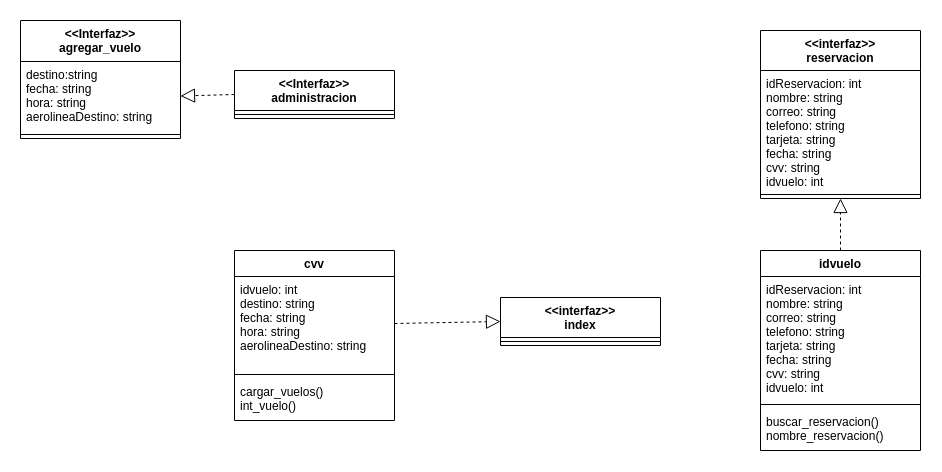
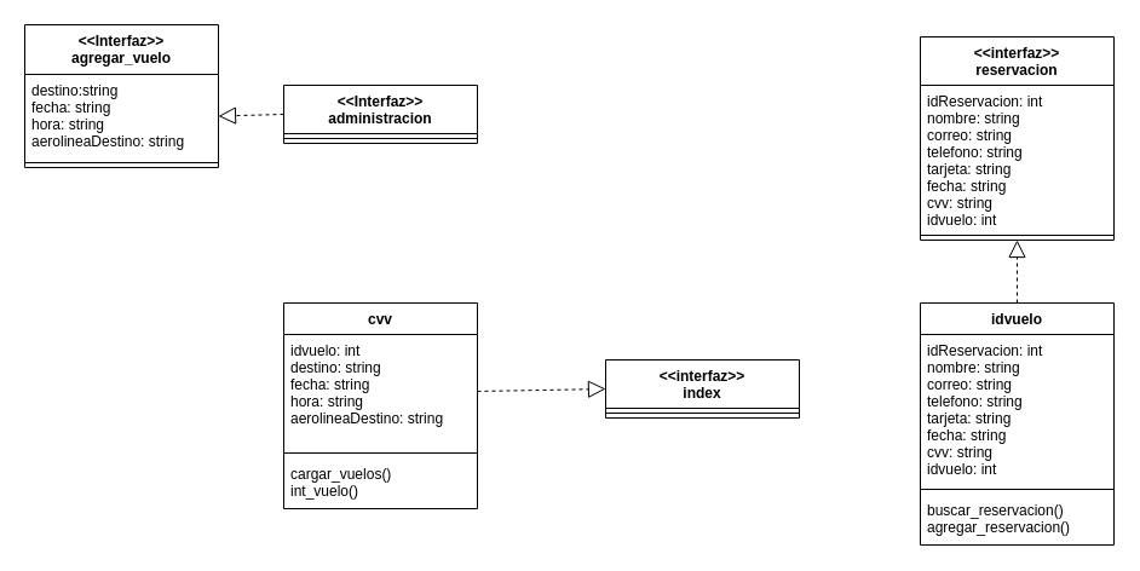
  <mxCell id="0" />
  <mxCell id="1" parent="0" />
  <mxCell id="2" value="cvv" style="swimlane;fontStyle=1;align=center;verticalAlign=top;childLayout=stackLayout;horizontal=1;startSize=26;horizontalStack=0;resizeParent=1;resizeParentMax=0;resizeLast=0;collapsible=1;marginBottom=0;" vertex="1" parent="1"><mxGeometry x="234" y="250" width="160" height="170" as="geometry" /></mxCell>
  <mxCell id="3" value="idvuelo: int&#10;destino: string&#10;fecha: string&#10;hora: string&#10;aerolineaDestino: string&#10;" style="text;strokeColor=none;fillColor=none;align=left;verticalAlign=top;spacingLeft=4;spacingRight=4;overflow=hidden;rotatable=0;points=[[0,0.5],[1,0.5]];portConstraint=eastwest;" vertex="1" parent="2"><mxGeometry y="26" width="160" height="94" as="geometry" /></mxCell>
  <mxCell id="4" value="" style="line;strokeWidth=1;fillColor=none;align=left;verticalAlign=middle;spacingTop=-1;spacingLeft=3;spacingRight=3;rotatable=0;labelPosition=right;points=[];portConstraint=eastwest;" vertex="1" parent="2"><mxGeometry y="120" width="160" height="8" as="geometry" /></mxCell>
  <mxCell id="5" value="cargar_vuelos()&#10;int_vuelo()" style="text;strokeColor=none;fillColor=none;align=left;verticalAlign=top;spacingLeft=4;spacingRight=4;overflow=hidden;rotatable=0;points=[[0,0.5],[1,0.5]];portConstraint=eastwest;" vertex="1" parent="2"><mxGeometry y="128" width="160" height="42" as="geometry" /></mxCell>
  <mxCell id="6" value="&lt;&lt;Interfaz&gt;&gt;&#10;administracion" style="swimlane;fontStyle=1;align=center;verticalAlign=top;childLayout=stackLayout;horizontal=1;startSize=40;horizontalStack=0;resizeParent=1;resizeParentMax=0;resizeLast=0;collapsible=1;marginBottom=0;" vertex="1" parent="1"><mxGeometry x="234" y="70" width="160" height="48" as="geometry" /></mxCell>
  <mxCell id="7" value="" style="line;strokeWidth=1;fillColor=none;align=left;verticalAlign=middle;spacingTop=-1;spacingLeft=3;spacingRight=3;rotatable=0;labelPosition=right;points=[];portConstraint=eastwest;" vertex="1" parent="6"><mxGeometry y="40" width="160" height="8" as="geometry" /></mxCell>
  <mxCell id="8" value="&lt;&lt;Interfaz&gt;&gt;&#10;agregar_vuelo" style="swimlane;fontStyle=1;align=center;verticalAlign=top;childLayout=stackLayout;horizontal=1;startSize=41;horizontalStack=0;resizeParent=1;resizeParentMax=0;resizeLast=0;collapsible=1;marginBottom=0;" vertex="1" parent="1"><mxGeometry x="20" y="20" width="160" height="118" as="geometry" /></mxCell>
  <mxCell id="9" value="destino:string&#10;fecha: string&#10;hora: string&#10;aerolineaDestino: string" style="text;strokeColor=none;fillColor=none;align=left;verticalAlign=top;spacingLeft=4;spacingRight=4;overflow=hidden;rotatable=0;points=[[0,0.5],[1,0.5]];portConstraint=eastwest;" vertex="1" parent="8"><mxGeometry y="41" width="160" height="69" as="geometry" /></mxCell>
  <mxCell id="10" value="" style="line;strokeWidth=1;fillColor=none;align=left;verticalAlign=middle;spacingTop=-1;spacingLeft=3;spacingRight=3;rotatable=0;labelPosition=right;points=[];portConstraint=eastwest;" vertex="1" parent="8"><mxGeometry y="110" width="160" height="8" as="geometry" /></mxCell>
  <mxCell id="11" value="" style="endArrow=block;dashed=1;endFill=0;endSize=12;html=1;rounded=0;exitX=0;exitY=0.5;exitDx=0;exitDy=0;entryX=1;entryY=0.5;entryDx=0;entryDy=0;" edge="1" parent="1" source="6" target="9"><mxGeometry width="160" relative="1" as="geometry"><mxPoint x="310" y="170" as="sourcePoint" /><mxPoint x="470" y="170" as="targetPoint" /></mxGeometry></mxCell>
  <mxCell id="12" value="idvuelo" style="swimlane;fontStyle=1;align=center;verticalAlign=top;childLayout=stackLayout;horizontal=1;startSize=26;horizontalStack=0;resizeParent=1;resizeParentMax=0;resizeLast=0;collapsible=1;marginBottom=0;" vertex="1" parent="1"><mxGeometry x="760" y="250" width="160" height="200" as="geometry" /></mxCell>
  <mxCell id="13" value="idReservacion: int&#10;nombre: string&#10;correo: string&#10;telefono: string&#10;tarjeta: string&#10;fecha: string&#10;cvv: string&#10;idvuelo: int" style="text;strokeColor=none;fillColor=none;align=left;verticalAlign=top;spacingLeft=4;spacingRight=4;overflow=hidden;rotatable=0;points=[[0,0.5],[1,0.5]];portConstraint=eastwest;" vertex="1" parent="12"><mxGeometry y="26" width="160" height="124" as="geometry" /></mxCell>
  <mxCell id="14" value="" style="line;strokeWidth=1;fillColor=none;align=left;verticalAlign=middle;spacingTop=-1;spacingLeft=3;spacingRight=3;rotatable=0;labelPosition=right;points=[];portConstraint=eastwest;" vertex="1" parent="12"><mxGeometry y="150" width="160" height="8" as="geometry" /></mxCell>
- <mxCell id="15" value="buscar_reservacion()&#10;nombre_reservacion()" style="text;strokeColor=none;fillColor=none;align=left;verticalAlign=top;spacingLeft=4;spacingRight=4;overflow=hidden;rotatable=0;points=[[0,0.5],[1,0.5]];portConstraint=eastwest;" vertex="1" parent="12"><mxGeometry y="158" width="160" height="42" as="geometry" /></mxCell>
+ <mxCell id="15" value="buscar_reservacion()&#10;agregar_reservacion()" style="text;strokeColor=none;fillColor=none;align=left;verticalAlign=top;spacingLeft=4;spacingRight=4;overflow=hidden;rotatable=0;points=[[0,0.5],[1,0.5]];portConstraint=eastwest;" vertex="1" parent="12"><mxGeometry y="158" width="160" height="42" as="geometry" /></mxCell>
  <mxCell id="16" value="&lt;&lt;interfaz&gt;&gt;&#10;reservacion" style="swimlane;fontStyle=1;align=center;verticalAlign=top;childLayout=stackLayout;horizontal=1;startSize=40;horizontalStack=0;resizeParent=1;resizeParentMax=0;resizeLast=0;collapsible=1;marginBottom=0;" vertex="1" parent="1"><mxGeometry x="760" y="30" width="160" height="168" as="geometry" /></mxCell>
  <mxCell id="17" value="idReservacion: int&#10;nombre: string&#10;correo: string&#10;telefono: string&#10;tarjeta: string&#10;fecha: string&#10;cvv: string&#10;idvuelo: int" style="text;strokeColor=none;fillColor=none;align=left;verticalAlign=top;spacingLeft=4;spacingRight=4;overflow=hidden;rotatable=0;points=[[0,0.5],[1,0.5]];portConstraint=eastwest;" vertex="1" parent="16"><mxGeometry y="40" width="160" height="120" as="geometry" /></mxCell>
  <mxCell id="18" value="" style="line;strokeWidth=1;fillColor=none;align=left;verticalAlign=middle;spacingTop=-1;spacingLeft=3;spacingRight=3;rotatable=0;labelPosition=right;points=[];portConstraint=eastwest;" vertex="1" parent="16"><mxGeometry y="160" width="160" height="8" as="geometry" /></mxCell>
  <mxCell id="19" value="" style="endArrow=block;dashed=1;endFill=0;endSize=12;html=1;rounded=0;exitX=0.5;exitY=0;exitDx=0;exitDy=0;entryX=0.5;entryY=1;entryDx=0;entryDy=0;" edge="1" parent="1" source="12" target="16"><mxGeometry width="160" relative="1" as="geometry"><mxPoint x="310" y="170" as="sourcePoint" /><mxPoint x="840" y="224" as="targetPoint" /></mxGeometry></mxCell>
  <mxCell id="20" value="&lt;&lt;interfaz&gt;&gt;&#10;index" style="swimlane;fontStyle=1;align=center;verticalAlign=top;childLayout=stackLayout;horizontal=1;startSize=40;horizontalStack=0;resizeParent=1;resizeParentMax=0;resizeLast=0;collapsible=1;marginBottom=0;" vertex="1" parent="1"><mxGeometry x="500" y="297" width="160" height="48" as="geometry" /></mxCell>
  <mxCell id="21" value="" style="line;strokeWidth=1;fillColor=none;align=left;verticalAlign=middle;spacingTop=-1;spacingLeft=3;spacingRight=3;rotatable=0;labelPosition=right;points=[];portConstraint=eastwest;" vertex="1" parent="20"><mxGeometry y="40" width="160" height="8" as="geometry" /></mxCell>
  <mxCell id="22" value="" style="endArrow=block;dashed=1;endFill=0;endSize=12;html=1;rounded=0;exitX=1;exitY=0.5;exitDx=0;exitDy=0;entryX=0;entryY=0.5;entryDx=0;entryDy=0;" edge="1" parent="1" source="3" target="20"><mxGeometry width="160" relative="1" as="geometry"><mxPoint x="310" y="170" as="sourcePoint" /><mxPoint x="470" y="170" as="targetPoint" /></mxGeometry></mxCell>
